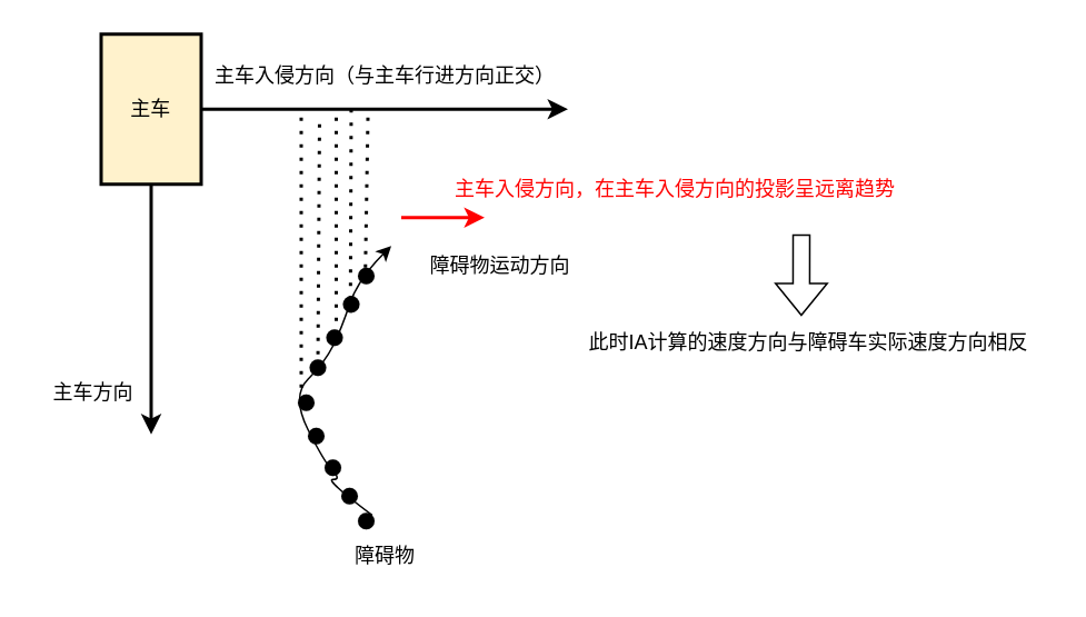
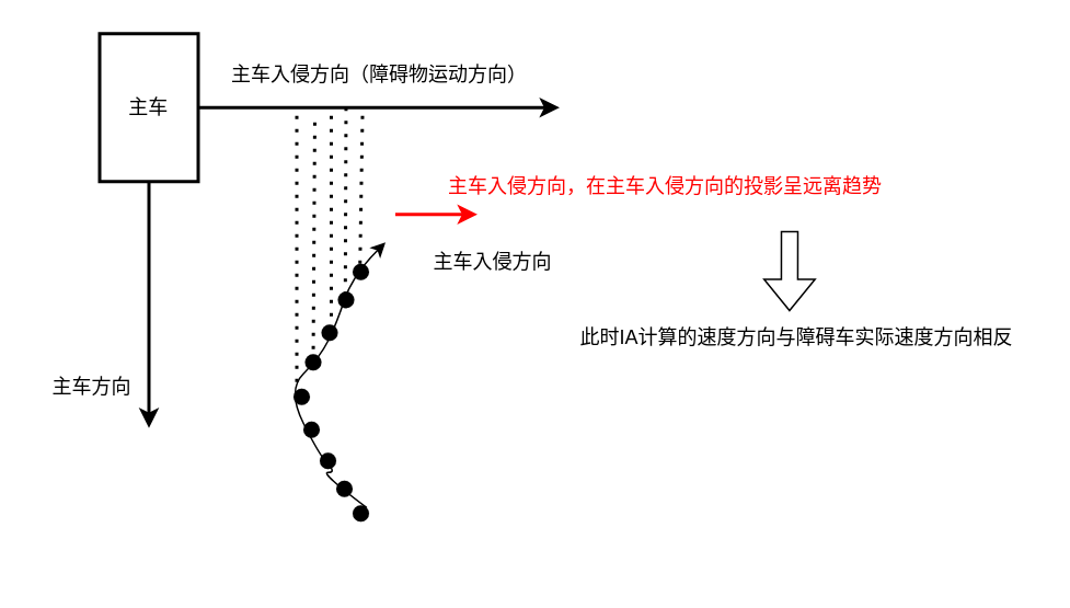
  <mxCell id="0" />
  <mxCell id="1" parent="0" />
  <mxCell id="2" value="" style="endArrow=classic;html=1;rounded=0;strokeWidth=2;" edge="1" parent="1"><mxGeometry width="50" height="50" relative="1" as="geometry"><mxPoint x="90" y="110" as="sourcePoint" /><mxPoint x="90" y="260" as="targetPoint" /></mxGeometry></mxCell>
- <mxCell id="3" value="主车" style="rounded=0;whiteSpace=wrap;html=1;strokeWidth=2;fillColor=#fff2cc;" vertex="1" parent="1"><mxGeometry x="60" y="20" width="60" height="90" as="geometry" /></mxCell>
+ <mxCell id="3" value="主车" style="rounded=0;whiteSpace=wrap;html=1;strokeWidth=2;" vertex="1" parent="1"><mxGeometry x="60" y="20" width="60" height="90" as="geometry" /></mxCell>
  <mxCell id="4" value="" style="endArrow=classic;html=1;rounded=0;exitX=1;exitY=0.5;exitDx=0;exitDy=0;strokeWidth=2;" edge="1" parent="1" source="3"><mxGeometry width="50" height="50" relative="1" as="geometry"><mxPoint x="160" y="50" as="sourcePoint" /><mxPoint x="340" y="65" as="targetPoint" /></mxGeometry></mxCell>
  <mxCell id="5" value="主车方向" style="text;html=1;align=center;verticalAlign=middle;resizable=0;points=[];autosize=1;strokeColor=none;fillColor=none;" vertex="1" parent="1"><mxGeometry x="20" y="220" width="70" height="30" as="geometry" /></mxCell>
- <mxCell id="6" value="主车入侵方向（与主车行进方向正交）" style="text;html=1;align=center;verticalAlign=middle;resizable=0;points=[];autosize=1;strokeColor=none;fillColor=none;" vertex="1" parent="1"><mxGeometry x="115" y="30" width="230" height="30" as="geometry" /></mxCell>
+ <mxCell id="6" value="主车入侵方向（障碍物运动方向）" style="text;html=1;align=center;verticalAlign=middle;resizable=0;points=[];autosize=1;strokeColor=none;fillColor=none;" vertex="1" parent="1"><mxGeometry x="115" y="30" width="230" height="30" as="geometry" /></mxCell>
  <mxCell id="7" value="" style="ellipse;whiteSpace=wrap;html=1;fillColor=#000000;strokeWidth=0;" vertex="1" parent="1"><mxGeometry x="184" y="256" width="10" height="10" as="geometry" /></mxCell>
  <mxCell id="8" value="" style="ellipse;whiteSpace=wrap;html=1;fillColor=#000000;strokeWidth=0;" vertex="1" parent="1"><mxGeometry x="194" y="275" width="10" height="10" as="geometry" /></mxCell>
  <mxCell id="9" value="" style="ellipse;whiteSpace=wrap;html=1;fillColor=#000000;strokeWidth=0;" vertex="1" parent="1"><mxGeometry x="204" y="292" width="10" height="10" as="geometry" /></mxCell>
  <mxCell id="10" value="" style="ellipse;whiteSpace=wrap;html=1;fillColor=#000000;strokeWidth=0;" vertex="1" parent="1"><mxGeometry x="214" y="307" width="10" height="10" as="geometry" /></mxCell>
  <mxCell id="11" value="" style="ellipse;whiteSpace=wrap;html=1;fillColor=#000000;strokeWidth=0;" vertex="1" parent="1"><mxGeometry x="178" y="236" width="10" height="10" as="geometry" /></mxCell>
  <mxCell id="12" value="" style="ellipse;whiteSpace=wrap;html=1;fillColor=#000000;strokeWidth=0;" vertex="1" parent="1"><mxGeometry x="185" y="215" width="10" height="10" as="geometry" /></mxCell>
  <mxCell id="13" value="" style="ellipse;whiteSpace=wrap;html=1;fillColor=#000000;strokeWidth=0;" vertex="1" parent="1"><mxGeometry x="195" y="197" width="10" height="10" as="geometry" /></mxCell>
  <mxCell id="14" value="" style="ellipse;whiteSpace=wrap;html=1;fillColor=#000000;strokeWidth=0;" vertex="1" parent="1"><mxGeometry x="205" y="177" width="10" height="10" as="geometry" /></mxCell>
  <mxCell id="15" value="" style="ellipse;whiteSpace=wrap;html=1;fillColor=#000000;strokeWidth=0;" vertex="1" parent="1"><mxGeometry x="214" y="160" width="10" height="10" as="geometry" /></mxCell>
  <mxCell id="16" value="" style="curved=1;endArrow=classic;html=1;rounded=0;exitX=1;exitY=0;exitDx=0;exitDy=0;" edge="1" parent="1" source="10"><mxGeometry width="50" height="50" relative="1" as="geometry"><mxPoint x="264" y="307" as="sourcePoint" /><mxPoint x="234" y="147" as="targetPoint" /><Array as="points"><mxPoint x="194" y="287" /><mxPoint x="204" y="287" /><mxPoint x="194" y="277" /><mxPoint x="174" y="237" /><mxPoint x="194" y="217" /><mxPoint x="204" y="197" /><mxPoint x="214" y="167" /></Array></mxGeometry></mxCell>
- <mxCell id="17" value="障碍物运动方向" style="text;html=1;align=center;verticalAlign=middle;resizable=0;points=[];autosize=1;strokeColor=none;fillColor=none;" vertex="1" parent="1"><mxGeometry x="244" y="144" width="110" height="30" as="geometry" /></mxCell>
+ <mxCell id="17" value="主车入侵方向" style="text;html=1;align=center;verticalAlign=middle;resizable=0;points=[];autosize=1;strokeColor=none;fillColor=none;" vertex="1" parent="1"><mxGeometry x="244" y="144" width="110" height="30" as="geometry" /></mxCell>
  <mxCell id="18" value="" style="endArrow=none;dashed=1;html=1;dashPattern=1 3;strokeWidth=2;rounded=0;" edge="1" parent="1"><mxGeometry width="50" height="50" relative="1" as="geometry"><mxPoint x="180" y="240" as="sourcePoint" /><mxPoint x="180" y="70" as="targetPoint" /></mxGeometry></mxCell>
  <mxCell id="19" value="" style="endArrow=none;dashed=1;html=1;dashPattern=1 3;strokeWidth=2;rounded=0;" edge="1" parent="1"><mxGeometry width="50" height="50" relative="1" as="geometry"><mxPoint x="190" y="220" as="sourcePoint" /><mxPoint x="191" y="70" as="targetPoint" /></mxGeometry></mxCell>
  <mxCell id="20" value="" style="endArrow=none;dashed=1;html=1;dashPattern=1 3;strokeWidth=2;rounded=0;" edge="1" parent="1"><mxGeometry width="50" height="50" relative="1" as="geometry"><mxPoint x="201" y="200" as="sourcePoint" /><mxPoint x="201" y="70" as="targetPoint" /></mxGeometry></mxCell>
  <mxCell id="21" value="" style="endArrow=none;dashed=1;html=1;dashPattern=1 3;strokeWidth=2;rounded=0;" edge="1" parent="1"><mxGeometry width="50" height="50" relative="1" as="geometry"><mxPoint x="209.5" y="187" as="sourcePoint" /><mxPoint x="210" y="60" as="targetPoint" /></mxGeometry></mxCell>
  <mxCell id="22" value="" style="endArrow=none;dashed=1;html=1;dashPattern=1 3;strokeWidth=2;rounded=0;" edge="1" parent="1"><mxGeometry width="50" height="50" relative="1" as="geometry"><mxPoint x="218.5" y="160" as="sourcePoint" /><mxPoint x="220" y="70" as="targetPoint" /></mxGeometry></mxCell>
  <mxCell id="23" value="" style="endArrow=classic;html=1;rounded=0;strokeColor=#FF0000;fontStyle=1;strokeWidth=2;" edge="1" parent="1"><mxGeometry width="50" height="50" relative="1" as="geometry"><mxPoint x="240" y="130" as="sourcePoint" /><mxPoint x="290" y="130" as="targetPoint" /></mxGeometry></mxCell>
  <mxCell id="24" value="主车入侵方向，在主车入侵方向的投影呈远离趋势" style="text;html=1;align=center;verticalAlign=middle;resizable=0;points=[];autosize=1;strokeColor=none;fillColor=none;fontColor=#FF0000;" vertex="1" parent="1"><mxGeometry x="244" y="98" width="320" height="30" as="geometry" /></mxCell>
  <mxCell id="25" value="此时IA计算的速度方向与障碍车实际速度方向相反" style="text;html=1;align=center;verticalAlign=middle;resizable=0;points=[];autosize=1;strokeColor=none;fillColor=none;" vertex="1" parent="1"><mxGeometry x="339" y="190" width="290" height="30" as="geometry" /></mxCell>
  <mxCell id="26" value="" style="shape=flexArrow;endArrow=classic;html=1;rounded=0;entryX=0.486;entryY=-0.033;entryDx=0;entryDy=0;entryPerimeter=0;" edge="1" parent="1" target="25"><mxGeometry width="50" height="50" relative="1" as="geometry"><mxPoint x="480" y="140" as="sourcePoint" /><mxPoint x="530" y="90" as="targetPoint" /></mxGeometry></mxCell>
- <mxCell id="27" value="障碍物" style="text;html=1;align=center;verticalAlign=middle;resizable=0;points=[];autosize=1;strokeColor=none;fillColor=none;" vertex="1" parent="1"><mxGeometry x="200" y="318" width="60" height="30" as="geometry" /></mxCell>
